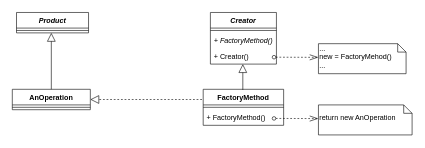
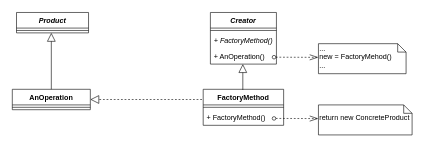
  <mxCell id="0" />
  <mxCell id="1" parent="0" />
  <mxCell id="2" value="Product" style="swimlane;fontStyle=3;align=center;verticalAlign=top;childLayout=stackLayout;horizontal=1;startSize=26;horizontalStack=0;resizeParent=1;resizeParentMax=0;resizeLast=0;collapsible=1;marginBottom=0;" vertex="1" parent="1"><mxGeometry x="27" y="20" width="120" height="34" as="geometry" /></mxCell>
  <mxCell id="3" value="" style="line;strokeWidth=1;fillColor=none;align=left;verticalAlign=middle;spacingTop=-1;spacingLeft=3;spacingRight=3;rotatable=0;labelPosition=right;points=[];portConstraint=eastwest;" vertex="1" parent="2"><mxGeometry y="26" width="120" height="8" as="geometry" /></mxCell>
  <mxCell id="4" value="AnOperation" style="swimlane;fontStyle=1;align=center;verticalAlign=top;childLayout=stackLayout;horizontal=1;startSize=26;horizontalStack=0;resizeParent=1;resizeParentMax=0;resizeLast=0;collapsible=1;marginBottom=0;" vertex="1" parent="1"><mxGeometry x="20" y="148" width="130" height="34" as="geometry" /></mxCell>
  <mxCell id="5" value="" style="line;strokeWidth=1;fillColor=none;align=left;verticalAlign=middle;spacingTop=-1;spacingLeft=3;spacingRight=3;rotatable=0;labelPosition=right;points=[];portConstraint=eastwest;" vertex="1" parent="4"><mxGeometry y="26" width="130" height="8" as="geometry" /></mxCell>
  <mxCell id="6" value="Creator" style="swimlane;fontStyle=3;align=center;verticalAlign=top;childLayout=stackLayout;horizontal=1;startSize=26;horizontalStack=0;resizeParent=1;resizeParentMax=0;resizeLast=0;collapsible=1;marginBottom=0;" vertex="1" parent="1"><mxGeometry x="350" y="20" width="110" height="86" as="geometry" /></mxCell>
  <mxCell id="7" value="" style="line;strokeWidth=1;fillColor=none;align=left;verticalAlign=middle;spacingTop=-1;spacingLeft=3;spacingRight=3;rotatable=0;labelPosition=right;points=[];portConstraint=eastwest;" vertex="1" parent="6"><mxGeometry y="26" width="110" height="8" as="geometry" /></mxCell>
  <mxCell id="8" value="+ FactoryMethod()" style="text;strokeColor=none;fillColor=none;align=left;verticalAlign=top;spacingLeft=4;spacingRight=4;overflow=hidden;rotatable=0;points=[[0,0.5],[1,0.5]];portConstraint=eastwest;fontStyle=2" vertex="1" parent="6"><mxGeometry y="34" width="110" height="26" as="geometry" /></mxCell>
- <mxCell id="9" value="+ Creator()" style="text;strokeColor=none;fillColor=none;align=left;verticalAlign=top;spacingLeft=4;spacingRight=4;overflow=hidden;rotatable=0;points=[[0,0.5],[1,0.5]];portConstraint=eastwest;fontStyle=0" vertex="1" parent="6"><mxGeometry y="60" width="110" height="26" as="geometry" /></mxCell>
+ <mxCell id="9" value="+ AnOperation()" style="text;strokeColor=none;fillColor=none;align=left;verticalAlign=top;spacingLeft=4;spacingRight=4;overflow=hidden;rotatable=0;points=[[0,0.5],[1,0.5]];portConstraint=eastwest;fontStyle=0" vertex="1" parent="6"><mxGeometry y="60" width="110" height="26" as="geometry" /></mxCell>
  <mxCell id="10" value="FactoryMethod" style="swimlane;fontStyle=1;align=center;verticalAlign=top;childLayout=stackLayout;horizontal=1;startSize=26;horizontalStack=0;resizeParent=1;resizeParentMax=0;resizeLast=0;collapsible=1;marginBottom=0;" vertex="1" parent="1"><mxGeometry x="338" y="148" width="134" height="60" as="geometry" /></mxCell>
  <mxCell id="11" value="" style="line;strokeWidth=1;fillColor=none;align=left;verticalAlign=middle;spacingTop=-1;spacingLeft=3;spacingRight=3;rotatable=0;labelPosition=right;points=[];portConstraint=eastwest;" vertex="1" parent="10"><mxGeometry y="26" width="134" height="8" as="geometry" /></mxCell>
  <mxCell id="12" value="+ FactoryMethod()" style="text;strokeColor=none;fillColor=none;align=left;verticalAlign=top;spacingLeft=4;spacingRight=4;overflow=hidden;rotatable=0;points=[[0,0.5],[1,0.5]];portConstraint=eastwest;fontStyle=0" vertex="1" parent="10"><mxGeometry y="34" width="134" height="26" as="geometry" /></mxCell>
  <mxCell id="13" value="...&lt;br&gt;new = FactoryMehod()&lt;br&gt;..." style="shape=note;whiteSpace=wrap;html=1;size=14;verticalAlign=top;align=left;spacingTop=-6;" vertex="1" parent="1"><mxGeometry x="530" y="72" width="146" height="50" as="geometry" /></mxCell>
  <mxCell id="14" value="" style="endArrow=openThin;dashed=1;endFill=0;endSize=12;html=1;startArrow=oval;startFill=0;" edge="1" parent="1"><mxGeometry width="160" relative="1" as="geometry"><mxPoint x="456" y="94.5" as="sourcePoint" /><mxPoint x="529.5" y="94.775" as="targetPoint" /></mxGeometry></mxCell>
  <mxCell id="15" value="" style="endArrow=block;endFill=0;endSize=12;html=1;exitX=0.5;exitY=0;exitDx=0;exitDy=0;" edge="1" parent="1" source="4"><mxGeometry width="160" relative="1" as="geometry"><mxPoint x="85" y="135" as="sourcePoint" /><mxPoint x="85" y="54" as="targetPoint" /></mxGeometry></mxCell>
  <mxCell id="16" value="" style="endArrow=block;endFill=0;endSize=12;html=1;" edge="1" parent="1"><mxGeometry width="160" relative="1" as="geometry"><mxPoint x="404" y="149" as="sourcePoint" /><mxPoint x="404" y="106" as="targetPoint" /></mxGeometry></mxCell>
- <mxCell id="17" value="&lt;br&gt;return new AnOperation" style="shape=note;whiteSpace=wrap;html=1;size=14;verticalAlign=top;align=left;spacingTop=-6;" vertex="1" parent="1"><mxGeometry x="530" y="174" width="156" height="50" as="geometry" /></mxCell>
+ <mxCell id="17" value="&lt;br&gt;return new ConcreteProduct" style="shape=note;whiteSpace=wrap;html=1;size=14;verticalAlign=top;align=left;spacingTop=-6;" vertex="1" parent="1"><mxGeometry x="530" y="174" width="156" height="50" as="geometry" /></mxCell>
  <mxCell id="18" value="" style="endArrow=openThin;dashed=1;endFill=0;endSize=12;html=1;startArrow=oval;startFill=0;" edge="1" parent="1"><mxGeometry width="160" relative="1" as="geometry"><mxPoint x="456" y="196.5" as="sourcePoint" /><mxPoint x="529.5" y="196.775" as="targetPoint" /></mxGeometry></mxCell>
  <mxCell id="19" value="" style="endArrow=block;dashed=1;endFill=0;endSize=12;html=1;entryX=1;entryY=0.5;entryDx=0;entryDy=0;" edge="1" parent="1" target="4"><mxGeometry width="160" relative="1" as="geometry"><mxPoint x="336" y="165" as="sourcePoint" /><mxPoint x="176" y="249" as="targetPoint" /></mxGeometry></mxCell>
